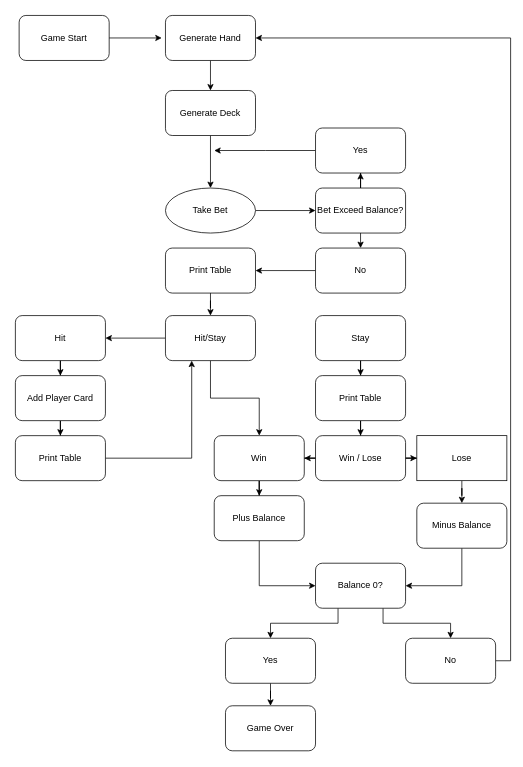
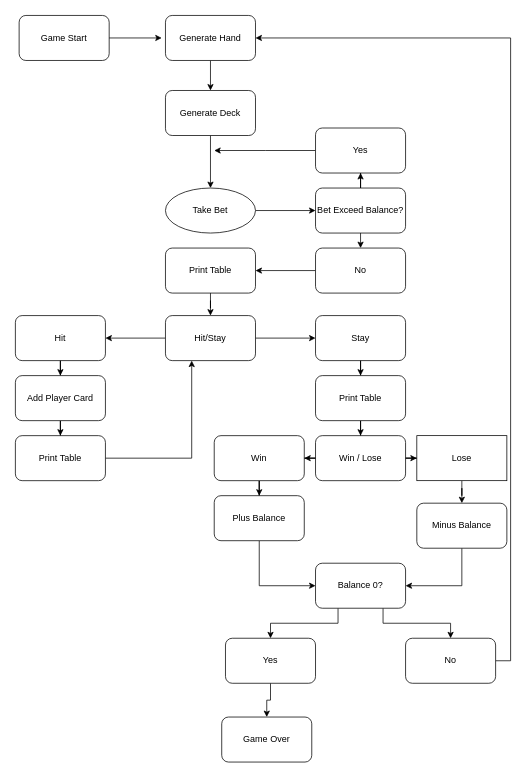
  <mxCell id="0" />
  <mxCell id="1" parent="0" />
  <mxCell id="2" value="Game Start&lt;br&gt;" style="rounded=1;whiteSpace=wrap;html=1;" vertex="1" parent="1"><mxGeometry x="25" y="20" width="120" height="60" as="geometry" /></mxCell>
  <mxCell id="3" value="" style="endArrow=classic;html=1;exitX=1;exitY=0.5;exitDx=0;exitDy=0;" edge="1" parent="1" source="2"><mxGeometry width="50" height="50" relative="1" as="geometry"><mxPoint x="225" y="150" as="sourcePoint" /><mxPoint x="215" y="50" as="targetPoint" /></mxGeometry></mxCell>
  <mxCell id="4" value="" style="edgeStyle=orthogonalEdgeStyle;rounded=0;orthogonalLoop=1;jettySize=auto;html=1;entryX=0.5;entryY=0;entryDx=0;entryDy=0;" edge="1" parent="1" source="5" target="7"><mxGeometry relative="1" as="geometry"><mxPoint x="280" y="210" as="targetPoint" /></mxGeometry></mxCell>
  <mxCell id="5" value="Generate Deck" style="rounded=1;whiteSpace=wrap;html=1;" vertex="1" parent="1"><mxGeometry x="220" y="120" width="120" height="60" as="geometry" /></mxCell>
  <mxCell id="6" value="" style="edgeStyle=orthogonalEdgeStyle;rounded=0;orthogonalLoop=1;jettySize=auto;html=1;" edge="1" parent="1" source="7" target="10"><mxGeometry relative="1" as="geometry" /></mxCell>
  <mxCell id="7" value="Take Bet" style="ellipse;whiteSpace=wrap;html=1;" vertex="1" parent="1"><mxGeometry x="220" y="250" width="120" height="60" as="geometry" /></mxCell>
  <mxCell id="8" value="" style="edgeStyle=orthogonalEdgeStyle;rounded=0;orthogonalLoop=1;jettySize=auto;html=1;" edge="1" parent="1" source="10" target="40"><mxGeometry relative="1" as="geometry" /></mxCell>
  <mxCell id="9" value="" style="edgeStyle=orthogonalEdgeStyle;rounded=0;orthogonalLoop=1;jettySize=auto;html=1;" edge="1" parent="1" source="10"><mxGeometry relative="1" as="geometry"><mxPoint x="480" y="330" as="targetPoint" /></mxGeometry></mxCell>
  <mxCell id="10" value="Bet Exceed Balance?" style="rounded=1;whiteSpace=wrap;html=1;" vertex="1" parent="1"><mxGeometry x="420" y="250" width="120" height="60" as="geometry" /></mxCell>
  <mxCell id="11" value="" style="edgeStyle=orthogonalEdgeStyle;rounded=0;orthogonalLoop=1;jettySize=auto;html=1;" edge="1" parent="1" source="12" target="14"><mxGeometry relative="1" as="geometry" /></mxCell>
  <mxCell id="12" value="No" style="rounded=1;whiteSpace=wrap;html=1;" vertex="1" parent="1"><mxGeometry x="420" y="330" width="120" height="60" as="geometry" /></mxCell>
  <mxCell id="13" value="" style="edgeStyle=orthogonalEdgeStyle;rounded=0;orthogonalLoop=1;jettySize=auto;html=1;" edge="1" parent="1" source="14" target="17"><mxGeometry relative="1" as="geometry" /></mxCell>
  <mxCell id="14" value="Print Table" style="rounded=1;whiteSpace=wrap;html=1;" vertex="1" parent="1"><mxGeometry x="220" y="330" width="120" height="60" as="geometry" /></mxCell>
- <mxCell id="15" value="" style="edgeStyle=orthogonalEdgeStyle;rounded=0;orthogonalLoop=1;jettySize=auto;html=1;" edge="1" parent="1" source="17" target="32"><mxGeometry relative="1" as="geometry" /></mxCell>
+ <mxCell id="15" value="" style="edgeStyle=orthogonalEdgeStyle;rounded=0;orthogonalLoop=1;jettySize=auto;html=1;" edge="1" parent="1" source="17" target="25"><mxGeometry relative="1" as="geometry" /></mxCell>
  <mxCell id="16" value="" style="edgeStyle=orthogonalEdgeStyle;rounded=0;orthogonalLoop=1;jettySize=auto;html=1;" edge="1" parent="1" source="17" target="19"><mxGeometry relative="1" as="geometry" /></mxCell>
  <mxCell id="17" value="Hit/Stay" style="rounded=1;whiteSpace=wrap;html=1;" vertex="1" parent="1"><mxGeometry x="220" y="420" width="120" height="60" as="geometry" /></mxCell>
  <mxCell id="18" value="" style="edgeStyle=orthogonalEdgeStyle;rounded=0;orthogonalLoop=1;jettySize=auto;html=1;" edge="1" parent="1" source="19" target="21"><mxGeometry relative="1" as="geometry" /></mxCell>
  <mxCell id="19" value="Hit" style="rounded=1;whiteSpace=wrap;html=1;" vertex="1" parent="1"><mxGeometry x="20" y="420" width="120" height="60" as="geometry" /></mxCell>
  <mxCell id="20" value="" style="edgeStyle=orthogonalEdgeStyle;rounded=0;orthogonalLoop=1;jettySize=auto;html=1;" edge="1" parent="1" source="21" target="23"><mxGeometry relative="1" as="geometry" /></mxCell>
  <mxCell id="21" value="Add Player Card" style="rounded=1;whiteSpace=wrap;html=1;" vertex="1" parent="1"><mxGeometry x="20" y="500" width="120" height="60" as="geometry" /></mxCell>
  <mxCell id="22" value="" style="edgeStyle=orthogonalEdgeStyle;rounded=0;orthogonalLoop=1;jettySize=auto;html=1;" edge="1" parent="1" source="23" target="17"><mxGeometry relative="1" as="geometry"><mxPoint x="287" y="482" as="targetPoint" /><Array as="points"><mxPoint x="255" y="610" /></Array></mxGeometry></mxCell>
  <mxCell id="23" value="Print Table" style="rounded=1;whiteSpace=wrap;html=1;" vertex="1" parent="1"><mxGeometry x="20" y="580" width="120" height="60" as="geometry" /></mxCell>
  <mxCell id="24" value="" style="edgeStyle=orthogonalEdgeStyle;rounded=0;orthogonalLoop=1;jettySize=auto;html=1;" edge="1" parent="1" source="25" target="27"><mxGeometry relative="1" as="geometry" /></mxCell>
  <mxCell id="25" value="Stay" style="rounded=1;whiteSpace=wrap;html=1;" vertex="1" parent="1"><mxGeometry x="420" y="420" width="120" height="60" as="geometry" /></mxCell>
  <mxCell id="26" value="" style="edgeStyle=orthogonalEdgeStyle;rounded=0;orthogonalLoop=1;jettySize=auto;html=1;" edge="1" parent="1" source="27" target="30"><mxGeometry relative="1" as="geometry" /></mxCell>
  <mxCell id="27" value="Print Table" style="rounded=1;whiteSpace=wrap;html=1;" vertex="1" parent="1"><mxGeometry x="420" y="500" width="120" height="60" as="geometry" /></mxCell>
  <mxCell id="28" value="" style="edgeStyle=orthogonalEdgeStyle;rounded=0;orthogonalLoop=1;jettySize=auto;html=1;" edge="1" parent="1" source="30" target="36"><mxGeometry relative="1" as="geometry" /></mxCell>
  <mxCell id="29" value="" style="edgeStyle=orthogonalEdgeStyle;rounded=0;orthogonalLoop=1;jettySize=auto;html=1;" edge="1" parent="1" source="30" target="32"><mxGeometry relative="1" as="geometry" /></mxCell>
  <mxCell id="30" value="Win / Lose" style="rounded=1;whiteSpace=wrap;html=1;" vertex="1" parent="1"><mxGeometry x="420" y="580" width="120" height="60" as="geometry" /></mxCell>
  <mxCell id="31" value="" style="edgeStyle=orthogonalEdgeStyle;rounded=0;orthogonalLoop=1;jettySize=auto;html=1;" edge="1" parent="1" source="32" target="34"><mxGeometry relative="1" as="geometry" /></mxCell>
  <mxCell id="32" value="Win" style="rounded=1;whiteSpace=wrap;html=1;" vertex="1" parent="1"><mxGeometry x="285" y="580" width="120" height="60" as="geometry" /></mxCell>
  <mxCell id="33" style="edgeStyle=orthogonalEdgeStyle;rounded=0;orthogonalLoop=1;jettySize=auto;html=1;exitX=0.5;exitY=1;exitDx=0;exitDy=0;entryX=0;entryY=0.5;entryDx=0;entryDy=0;" edge="1" parent="1" source="34" target="45"><mxGeometry relative="1" as="geometry" /></mxCell>
  <mxCell id="34" value="Plus Balance" style="rounded=1;whiteSpace=wrap;html=1;" vertex="1" parent="1"><mxGeometry x="285" y="660" width="120" height="60" as="geometry" /></mxCell>
  <mxCell id="35" value="" style="edgeStyle=orthogonalEdgeStyle;rounded=0;orthogonalLoop=1;jettySize=auto;html=1;" edge="1" parent="1" source="36" target="38"><mxGeometry relative="1" as="geometry" /></mxCell>
  <mxCell id="36" value="Lose" style="whiteSpace=wrap;html=1;rounded=0;" vertex="1" parent="1"><mxGeometry x="555" y="580" width="120" height="60" as="geometry" /></mxCell>
  <mxCell id="37" style="edgeStyle=orthogonalEdgeStyle;rounded=0;orthogonalLoop=1;jettySize=auto;html=1;exitX=0.5;exitY=1;exitDx=0;exitDy=0;entryX=1;entryY=0.5;entryDx=0;entryDy=0;" edge="1" parent="1" source="38" target="45"><mxGeometry relative="1" as="geometry" /></mxCell>
  <mxCell id="38" value="Minus Balance" style="rounded=1;whiteSpace=wrap;html=1;" vertex="1" parent="1"><mxGeometry x="555" y="670" width="120" height="60" as="geometry" /></mxCell>
  <mxCell id="39" value="" style="edgeStyle=orthogonalEdgeStyle;rounded=0;orthogonalLoop=1;jettySize=auto;html=1;" edge="1" parent="1" source="40"><mxGeometry relative="1" as="geometry"><mxPoint x="285" y="200" as="targetPoint" /></mxGeometry></mxCell>
  <mxCell id="40" value="Yes" style="rounded=1;whiteSpace=wrap;html=1;" vertex="1" parent="1"><mxGeometry x="420" y="170" width="120" height="60" as="geometry" /></mxCell>
  <mxCell id="41" style="edgeStyle=orthogonalEdgeStyle;rounded=0;orthogonalLoop=1;jettySize=auto;html=1;exitX=0.5;exitY=1;exitDx=0;exitDy=0;" edge="1" parent="1" source="42" target="5"><mxGeometry relative="1" as="geometry" /></mxCell>
  <mxCell id="42" value="Generate Hand&lt;br&gt;" style="rounded=1;whiteSpace=wrap;html=1;" vertex="1" parent="1"><mxGeometry x="220" y="20" width="120" height="60" as="geometry" /></mxCell>
  <mxCell id="43" style="edgeStyle=orthogonalEdgeStyle;rounded=0;orthogonalLoop=1;jettySize=auto;html=1;exitX=0.25;exitY=1;exitDx=0;exitDy=0;entryX=0.5;entryY=0;entryDx=0;entryDy=0;" edge="1" parent="1" source="45" target="49"><mxGeometry relative="1" as="geometry" /></mxCell>
  <mxCell id="44" style="edgeStyle=orthogonalEdgeStyle;rounded=0;orthogonalLoop=1;jettySize=auto;html=1;exitX=0.75;exitY=1;exitDx=0;exitDy=0;" edge="1" parent="1" source="45" target="47"><mxGeometry relative="1" as="geometry" /></mxCell>
  <mxCell id="45" value="Balance 0?" style="rounded=1;whiteSpace=wrap;html=1;" vertex="1" parent="1"><mxGeometry x="420" y="750" width="120" height="60" as="geometry" /></mxCell>
  <mxCell id="46" style="edgeStyle=orthogonalEdgeStyle;rounded=0;orthogonalLoop=1;jettySize=auto;html=1;exitX=1;exitY=0.5;exitDx=0;exitDy=0;entryX=1;entryY=0.5;entryDx=0;entryDy=0;" edge="1" parent="1" source="47" target="42"><mxGeometry relative="1" as="geometry" /></mxCell>
  <mxCell id="47" value="No" style="rounded=1;whiteSpace=wrap;html=1;" vertex="1" parent="1"><mxGeometry x="540" y="850" width="120" height="60" as="geometry" /></mxCell>
  <mxCell id="48" style="edgeStyle=orthogonalEdgeStyle;rounded=0;orthogonalLoop=1;jettySize=auto;html=1;exitX=0.5;exitY=1;exitDx=0;exitDy=0;" edge="1" parent="1" source="49" target="50"><mxGeometry relative="1" as="geometry" /></mxCell>
  <mxCell id="49" value="Yes" style="rounded=1;whiteSpace=wrap;html=1;" vertex="1" parent="1"><mxGeometry x="300" y="850" width="120" height="60" as="geometry" /></mxCell>
- <mxCell id="50" value="Game Over" style="rounded=1;whiteSpace=wrap;html=1;" vertex="1" parent="1"><mxGeometry x="300" y="940" width="120" height="60" as="geometry" /></mxCell>
+ <mxCell id="50" value="Game Over" style="rounded=1;whiteSpace=wrap;html=1;" vertex="1" parent="1"><mxGeometry x="295" y="955" width="120" height="60" as="geometry" /></mxCell>
